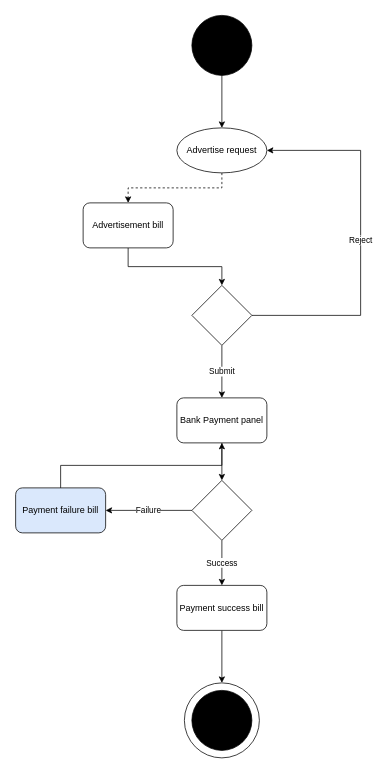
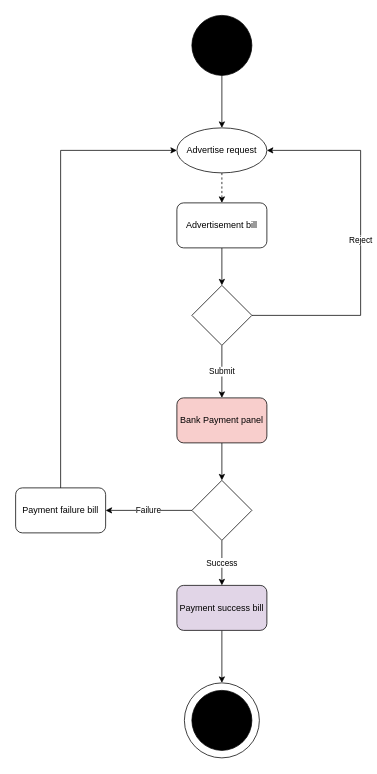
  <mxCell id="0" />
  <mxCell id="1" parent="0" />
  <mxCell id="2" style="edgeStyle=orthogonalEdgeStyle;rounded=0;orthogonalLoop=1;jettySize=auto;html=1;exitX=0.5;exitY=1;exitDx=0;exitDy=0;entryX=0.5;entryY=0;entryDx=0;entryDy=0;" edge="1" parent="1" source="3" target="5"><mxGeometry relative="1" as="geometry" /></mxCell>
  <mxCell id="3" value="" style="ellipse;whiteSpace=wrap;html=1;aspect=fixed;fillColor=#000000;" vertex="1" parent="1"><mxGeometry x="255" y="20" width="80" height="80" as="geometry" /></mxCell>
  <mxCell id="4" style="edgeStyle=orthogonalEdgeStyle;rounded=0;orthogonalLoop=1;jettySize=auto;html=1;exitX=0.5;exitY=1;exitDx=0;exitDy=0;entryX=0.5;entryY=0;entryDx=0;entryDy=0;dashed=1;" edge="1" parent="1" source="5" target="17"><mxGeometry relative="1" as="geometry" /></mxCell>
  <mxCell id="5" value="Advertise request" style="ellipse;whiteSpace=wrap;html=1;fillColor=#FFFFFF;" vertex="1" parent="1"><mxGeometry x="235" y="170" width="120" height="60" as="geometry" /></mxCell>
  <mxCell id="6" value="Reject" style="edgeStyle=orthogonalEdgeStyle;rounded=0;orthogonalLoop=1;jettySize=auto;html=1;exitX=1;exitY=0.5;exitDx=0;exitDy=0;entryX=1;entryY=0.5;entryDx=0;entryDy=0;" edge="1" parent="1" source="8" target="5"><mxGeometry relative="1" as="geometry"><Array as="points"><mxPoint x="480" y="420" /><mxPoint x="480" y="200" /></Array></mxGeometry></mxCell>
  <mxCell id="7" value="Submit" style="edgeStyle=orthogonalEdgeStyle;rounded=0;orthogonalLoop=1;jettySize=auto;html=1;exitX=0.5;exitY=1;exitDx=0;exitDy=0;entryX=0.5;entryY=0;entryDx=0;entryDy=0;" edge="1" parent="1" source="8" target="10"><mxGeometry relative="1" as="geometry" /></mxCell>
  <mxCell id="8" value="" style="rhombus;whiteSpace=wrap;html=1;fillColor=#FFFFFF;" vertex="1" parent="1"><mxGeometry x="255" y="380" width="80" height="80" as="geometry" /></mxCell>
  <mxCell id="9" style="edgeStyle=orthogonalEdgeStyle;rounded=0;orthogonalLoop=1;jettySize=auto;html=1;exitX=0.5;exitY=1;exitDx=0;exitDy=0;entryX=0.5;entryY=0;entryDx=0;entryDy=0;" edge="1" parent="1" source="10" target="13"><mxGeometry relative="1" as="geometry" /></mxCell>
- <mxCell id="10" value="Bank Payment panel" style="rounded=1;whiteSpace=wrap;html=1;fillColor=#FFFFFF;" vertex="1" parent="1"><mxGeometry x="235" y="530" width="120" height="60" as="geometry" /></mxCell>
+ <mxCell id="10" value="Bank Payment panel" style="rounded=1;whiteSpace=wrap;html=1;fillColor=#f8cecc;" vertex="1" parent="1"><mxGeometry x="235" y="530" width="120" height="60" as="geometry" /></mxCell>
  <mxCell id="11" value="Failure" style="edgeStyle=orthogonalEdgeStyle;rounded=0;orthogonalLoop=1;jettySize=auto;html=1;exitX=0;exitY=0.5;exitDx=0;exitDy=0;entryX=1;entryY=0.5;entryDx=0;entryDy=0;" edge="1" parent="1" source="13" target="15"><mxGeometry relative="1" as="geometry" /></mxCell>
  <mxCell id="12" value="Success" style="edgeStyle=orthogonalEdgeStyle;rounded=0;orthogonalLoop=1;jettySize=auto;html=1;exitX=0.5;exitY=1;exitDx=0;exitDy=0;entryX=0.5;entryY=0;entryDx=0;entryDy=0;" edge="1" parent="1" source="13" target="19"><mxGeometry relative="1" as="geometry" /></mxCell>
  <mxCell id="13" value="" style="rhombus;whiteSpace=wrap;html=1;fillColor=#FFFFFF;" vertex="1" parent="1"><mxGeometry x="255" y="640" width="80" height="80" as="geometry" /></mxCell>
- <mxCell id="14" style="edgeStyle=orthogonalEdgeStyle;rounded=0;orthogonalLoop=1;jettySize=auto;html=1;exitX=0.5;exitY=0;exitDx=0;exitDy=0;" edge="1" parent="1" source="15" target="10"><mxGeometry relative="1" as="geometry" /></mxCell>
- <mxCell id="15" value="Payment failure bill" style="rounded=1;whiteSpace=wrap;html=1;fillColor=#dae8fc;" vertex="1" parent="1"><mxGeometry x="20" y="650" width="120" height="60" as="geometry" /></mxCell>
+ <mxCell id="14" style="edgeStyle=orthogonalEdgeStyle;rounded=0;orthogonalLoop=1;jettySize=auto;html=1;exitX=0.5;exitY=0;exitDx=0;exitDy=0;entryX=0;entryY=0.5;entryDx=0;entryDy=0;" edge="1" parent="1" source="15" target="5"><mxGeometry relative="1" as="geometry" /></mxCell>
+ <mxCell id="15" value="Payment failure bill" style="rounded=1;whiteSpace=wrap;html=1;fillColor=#FFFFFF;" vertex="1" parent="1"><mxGeometry x="20" y="650" width="120" height="60" as="geometry" /></mxCell>
  <mxCell id="16" style="edgeStyle=orthogonalEdgeStyle;rounded=0;orthogonalLoop=1;jettySize=auto;html=1;exitX=0.5;exitY=1;exitDx=0;exitDy=0;entryX=0.5;entryY=0;entryDx=0;entryDy=0;" edge="1" parent="1" source="17" target="8"><mxGeometry relative="1" as="geometry" /></mxCell>
- <mxCell id="17" value="Advertisement bill" style="rounded=1;whiteSpace=wrap;html=1;fillColor=#FFFFFF;" vertex="1" parent="1"><mxGeometry x="110" y="270" width="120" height="60" as="geometry" /></mxCell>
+ <mxCell id="17" value="Advertisement bill" style="rounded=1;whiteSpace=wrap;html=1;fillColor=#FFFFFF;" vertex="1" parent="1"><mxGeometry x="235" y="270" width="120" height="60" as="geometry" /></mxCell>
  <mxCell id="18" style="edgeStyle=orthogonalEdgeStyle;rounded=0;orthogonalLoop=1;jettySize=auto;html=1;exitX=0.5;exitY=1;exitDx=0;exitDy=0;entryX=0.5;entryY=0;entryDx=0;entryDy=0;" edge="1" parent="1" source="19" target="22"><mxGeometry relative="1" as="geometry" /></mxCell>
- <mxCell id="19" value="Payment success bill" style="rounded=1;whiteSpace=wrap;html=1;fillColor=#FFFFFF;" vertex="1" parent="1"><mxGeometry x="235" y="780" width="120" height="60" as="geometry" /></mxCell>
+ <mxCell id="19" value="Payment success bill" style="rounded=1;whiteSpace=wrap;html=1;fillColor=#e1d5e7;" vertex="1" parent="1"><mxGeometry x="235" y="780" width="120" height="60" as="geometry" /></mxCell>
  <mxCell id="20" value="" style="group" vertex="1" connectable="0" parent="1"><mxGeometry x="245" y="910" width="100" height="100" as="geometry" /></mxCell>
  <mxCell id="21" value="" style="group" vertex="1" connectable="0" parent="20"><mxGeometry width="100" height="100" as="geometry" /></mxCell>
  <mxCell id="22" value="" style="ellipse;whiteSpace=wrap;html=1;aspect=fixed;" vertex="1" parent="21"><mxGeometry width="100" height="100" as="geometry" /></mxCell>
  <mxCell id="23" value="" style="ellipse;whiteSpace=wrap;html=1;aspect=fixed;fillColor=#000000;" vertex="1" parent="21"><mxGeometry x="10" y="10" width="80" height="80" as="geometry" /></mxCell>
